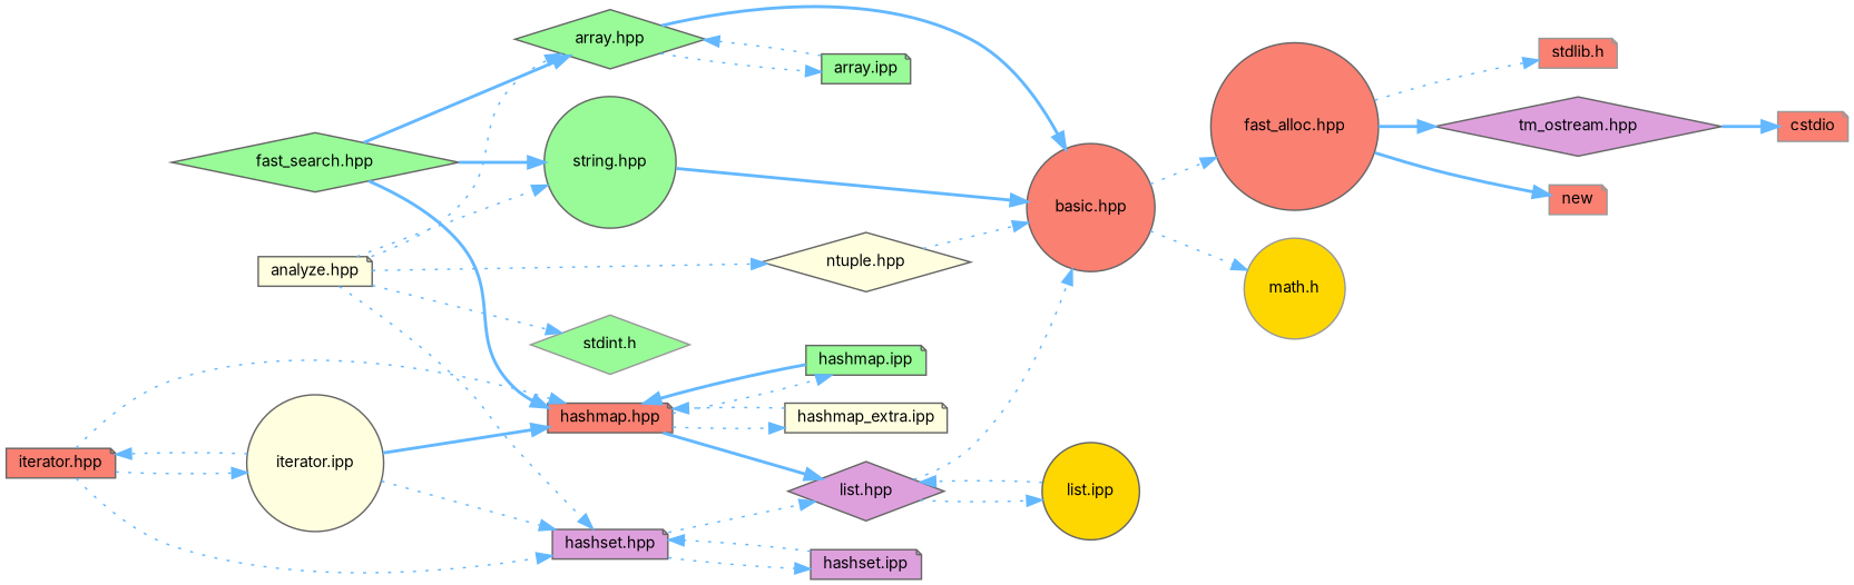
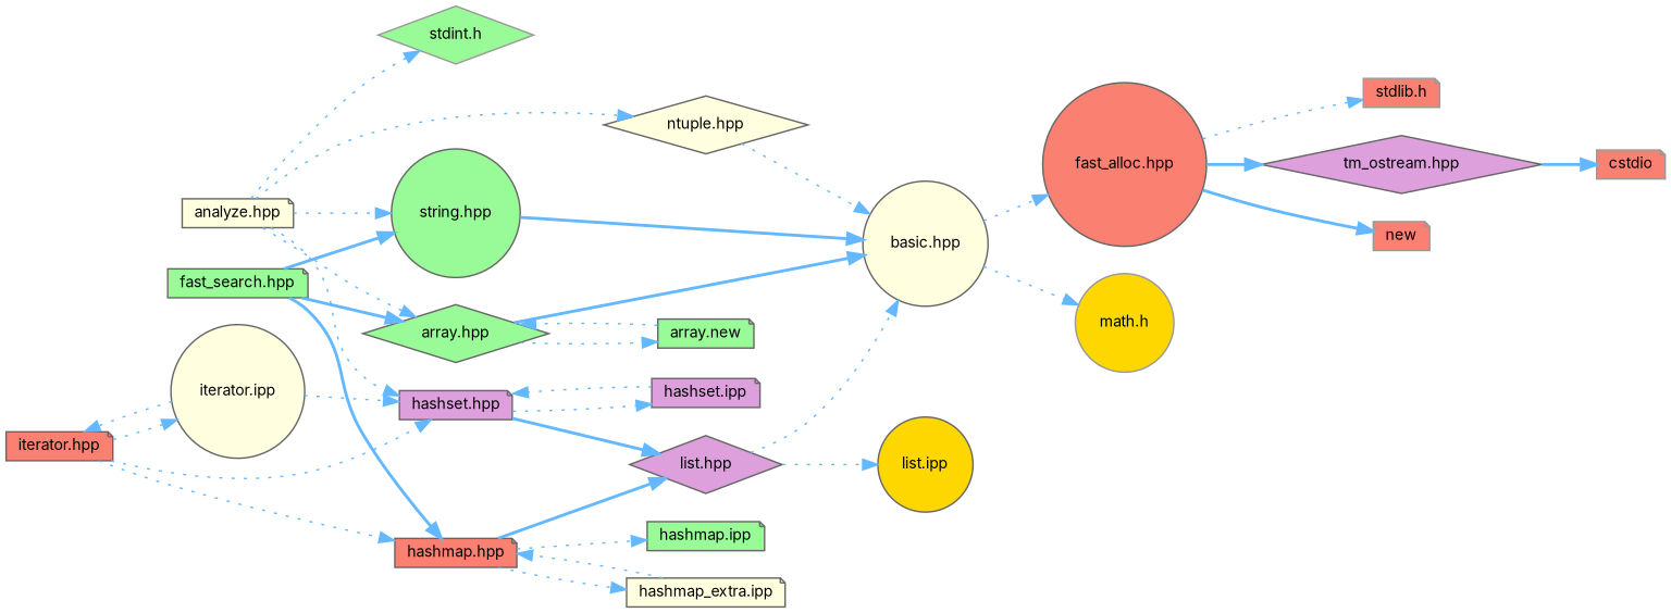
  digraph {
    fontname=Inter
    rankdir=LR
    node [color=grey40 fillcolor=salmon fontname=Inter fontsize=10 shape=note style=filled]
    edge [color=steelblue1 fontname=Inter fontsize=10 labelfontname=Helvetica labelfontsize=10 style=dotted]
-   n1 [fillcolor=palegreen height=0.2 label="fast_search.hpp" shape=diamond width=0.4]
+   n1 [fillcolor=palegreen height=0.2 label="fast_search.hpp" width=0.4]
    n2 [fillcolor=palegreen height=0.2 label="array.hpp" shape=diamond width=0.4]
    n3 [height=0.2 label="hashmap.hpp" width=0.4]
    n4 [fillcolor=palegreen height=0.2 label="string.hpp" shape=circle width=0.4]
    n5 [fillcolor=lightyellow height=0.2 label="analyze.hpp" width=0.4]
    n6 [color=grey60 fillcolor=palegreen height=0.2 label="stdint.h" shape=diamond width=0.4]
    n7 [fillcolor=plum height=0.2 label="hashset.hpp" width=0.4]
    n8 [fillcolor=lightyellow height=0.2 label="ntuple.hpp" shape=diamond width=0.4]
    n9 [height=0.2 label="iterator.hpp" width=0.4]
    n10 [fillcolor=lightyellow height=0.2 label="iterator.ipp" shape=circle width=0.4]
-   n11 [height=0.2 label="basic.hpp" shape=circle width=0.4]
-   n12 [fillcolor=palegreen height=0.2 label="array.ipp" width=0.4]
+   n11 [fillcolor=lightyellow height=0.2 label="basic.hpp" shape=circle width=0.4]
+   n12 [fillcolor=palegreen height=0.2 label="array.new" width=0.4]
    n13 [fillcolor=plum height=0.2 label="list.hpp" shape=diamond width=0.4]
    n14 [fillcolor=palegreen height=0.2 label="hashmap.ipp" width=0.4]
    n15 [fillcolor=lightyellow height=0.2 label="hashmap_extra.ipp" width=0.4]
    n16 [height=0.2 label="fast_alloc.hpp" shape=circle width=0.4]
    n17 [color=grey60 fillcolor=gold height=0.2 label="math.h" shape=circle width=0.4]
    n18 [color=grey60 height=0.2 label="stdlib.h" width=0.4]
    n19 [fillcolor=plum height=0.2 label="tm_ostream.hpp" shape=diamond width=0.4]
    n20 [color=grey60 height=0.2 label=new width=0.4]
    n21 [color=grey60 height=0.2 label=cstdio width=0.4]
    n22 [fillcolor=gold height=0.2 label="list.ipp" shape=circle width=0.4]
    n23 [fillcolor=plum height=0.2 label="hashset.ipp" width=0.4]
    n1 -> n2 [style=bold]
    n1 -> n3 [style=bold]
    n1 -> n4 [style=bold]
    n2 -> n11 [style=bold]
    n2 -> n12
    n3 -> n13 [style=bold]
    n3 -> n14
    n3 -> n15
    n4 -> n11 [style=bold]
    n5 -> n2
    n5 -> n4
    n5 -> n6
    n5 -> n7
    n5 -> n8
-   n7 -> n13
+   n7 -> n13 [style=bold]
    n7 -> n23
    n8 -> n11
    n9 -> n3
    n9 -> n7
    n9 -> n10
-   n10 -> n3 [style=bold]
    n10 -> n7
    n10 -> n9
    n11 -> n16
    n11 -> n17
    n12 -> n2
    n13 -> n11
    n13 -> n22
-   n14 -> n3 [style=bold]
    n15 -> n3
    n16 -> n18
    n16 -> n19 [style=bold]
    n16 -> n20 [style=bold]
    n19 -> n21 [style=bold]
-   n22 -> n13
    n23 -> n7
  }
